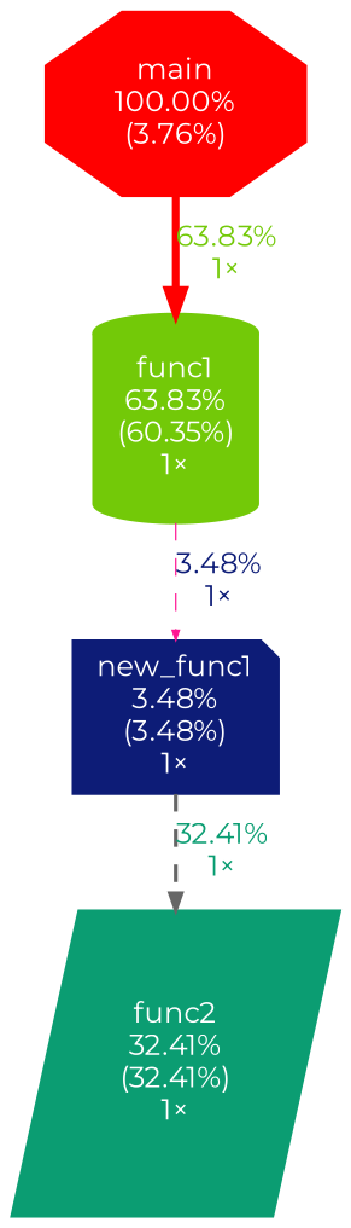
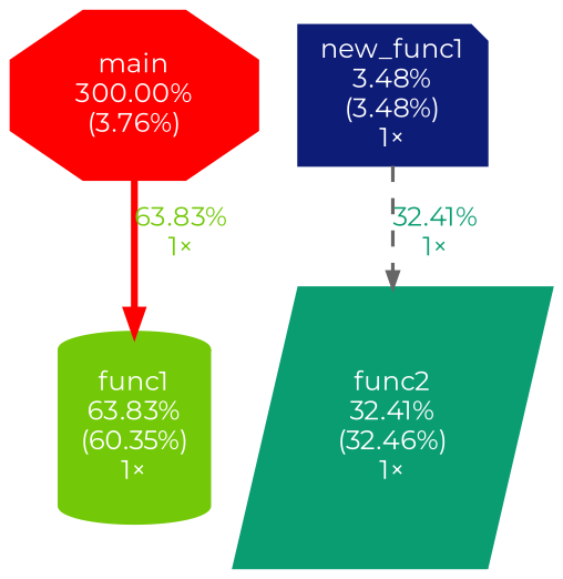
  digraph {
    fontname=Montserrat
    nodesep=0.125
    ranksep=0.25
    node [fontcolor="#ffffff" fontname=Montserrat fontsize=10.00 style=filled]
    edge [fontname=Montserrat fontsize=10.00 style=dashed]
-   n1 [color="#ff0000" height=0 label="main\n100.00%\n(3.76%)" shape=octagon width=0]
+   n1 [color="#ff0000" height=0 label="main\n300.00%\n(3.76%)" shape=octagon width=0]
    n2 [color="#73c908" height=0 label="func1\n63.83%\n(60.35%)\n1×" shape=cylinder width=0]
    n3 [color="#0d1c77" height=0 label="new_func1\n3.48%\n(3.48%)\n1×" shape=note width=0]
-   n4 [color="#0b9d72" height=0 label="func2\n32.41%\n(32.41%)\n1×" shape=parallelogram width=0]
+   n4 [color="#0b9d72" height=0 label="func2\n32.41%\n(32.46%)\n1×" shape=parallelogram width=0]
    n1 -> n2 [arrowsize=0.80 color=red fontcolor="#73c908" label="63.83%\n1×" labeldistance=2.55 penwidth=2.55 style=solid]
-   n2 -> n3 [arrowsize=0.35 color=deeppink fontcolor="#0d1c77" label="3.48%\n1×" labeldistance=0.50 penwidth=0.50]
    n3 -> n4 [arrowsize=0.57 color=gray40 fontcolor="#0b9d72" label="32.41%\n1×" labeldistance=1.30 penwidth=1.30]
  }
